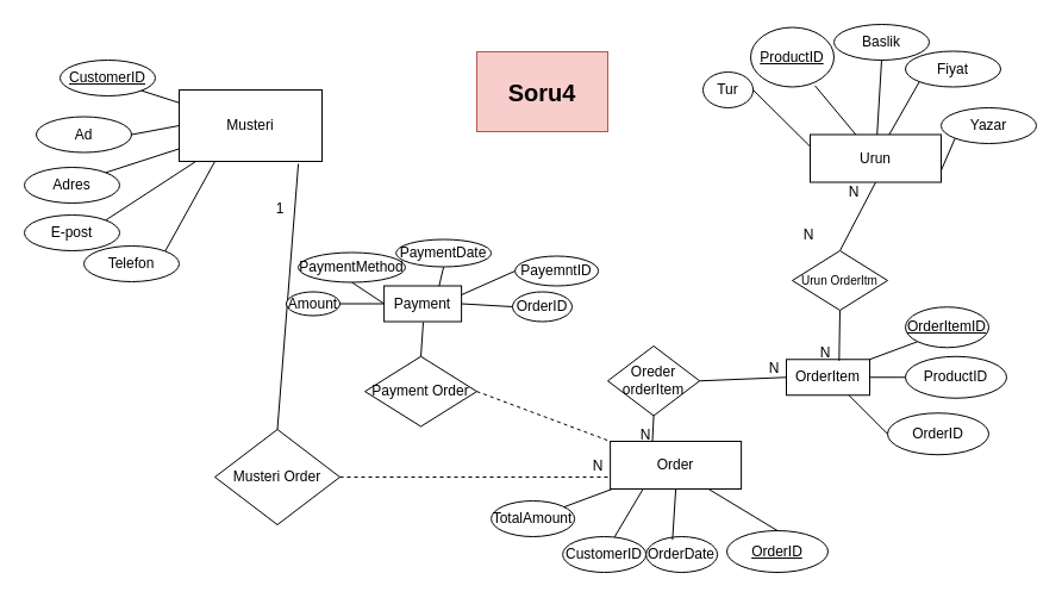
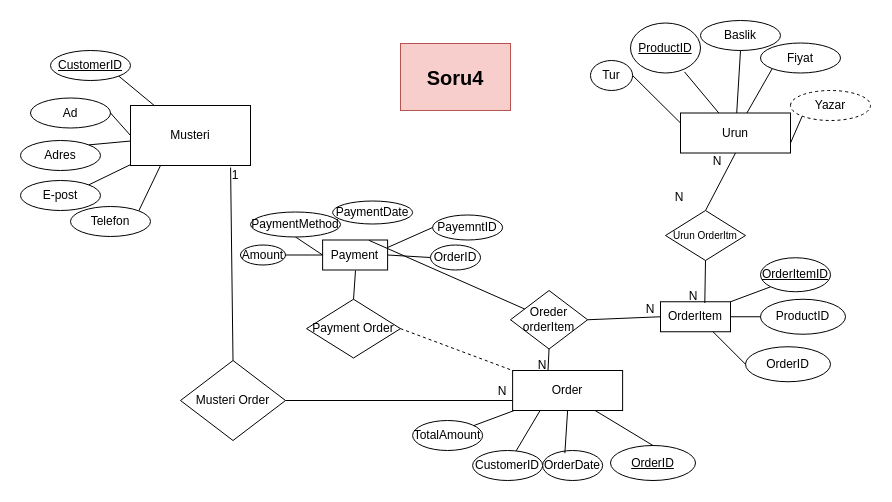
  <mxCell id="0" />
  <mxCell id="1" parent="0" />
- <mxCell id="2" value="Musteri" style="rounded=0;whiteSpace=wrap;html=1;" parent="1" vertex="1"><mxGeometry x="150" y="75" width="120" height="60" as="geometry" /></mxCell>
+ <mxCell id="2" value="Musteri" style="rounded=0;whiteSpace=wrap;html=1;" parent="1" vertex="1"><mxGeometry x="130" y="105" width="120" height="60" as="geometry" /></mxCell>
  <mxCell id="3" value="Adres" style="ellipse;whiteSpace=wrap;html=1;" parent="1" vertex="1"><mxGeometry y="140" width="80" height="30" as="geometry" x="20" /></mxCell>
  <mxCell id="4" value="Ad" style="ellipse;whiteSpace=wrap;html=1;" parent="1" vertex="1"><mxGeometry x="30" y="97.5" width="80" height="30" as="geometry" /></mxCell>
  <mxCell id="5" value="&lt;u&gt;CustomerID&lt;/u&gt;" style="ellipse;whiteSpace=wrap;html=1;" parent="1" vertex="1"><mxGeometry x="50" y="50" width="80" height="30" as="geometry" /></mxCell>
  <mxCell id="6" value="E-post" style="ellipse;whiteSpace=wrap;html=1;" parent="1" vertex="1"><mxGeometry y="180" width="80" height="30" as="geometry" x="20" /></mxCell>
  <mxCell id="7" value="" style="endArrow=none;html=1;rounded=0;entryX=1;entryY=1;entryDx=0;entryDy=0;" parent="1" source="2" target="5" edge="1"><mxGeometry width="50" height="50" relative="1" as="geometry"><mxPoint x="130" y="120" as="sourcePoint" /><mxPoint x="180" y="70" as="targetPoint" /></mxGeometry></mxCell>
  <mxCell id="8" value="" style="endArrow=none;html=1;rounded=0;entryX=0;entryY=0.5;entryDx=0;entryDy=0;exitX=1;exitY=0.5;exitDx=0;exitDy=0;" parent="1" source="4" target="2" edge="1"><mxGeometry width="50" height="50" relative="1" as="geometry"><mxPoint x="120" y="150" as="sourcePoint" /><mxPoint x="160" y="205" as="targetPoint" /></mxGeometry></mxCell>
  <mxCell id="9" value="" style="endArrow=none;html=1;rounded=0;exitX=1;exitY=0;exitDx=0;exitDy=0;" parent="1" source="3" target="2" edge="1"><mxGeometry width="50" height="50" relative="1" as="geometry"><mxPoint x="100" y="170" as="sourcePoint" /><mxPoint x="160" y="160" as="targetPoint" /></mxGeometry></mxCell>
  <mxCell id="10" value="" style="endArrow=none;html=1;rounded=0;exitX=1;exitY=0;exitDx=0;exitDy=0;" parent="1" source="6" target="2" edge="1"><mxGeometry width="50" height="50" relative="1" as="geometry"><mxPoint x="130" y="230" as="sourcePoint" /><mxPoint x="180" y="180" as="targetPoint" /></mxGeometry></mxCell>
  <mxCell id="11" value="Urun" style="rounded=0;whiteSpace=wrap;html=1;flipV=1;flipH=1;" parent="1" vertex="1"><mxGeometry x="680" y="112.5" width="110" height="40" as="geometry" /></mxCell>
  <mxCell id="12" value="Baslik" style="ellipse;whiteSpace=wrap;html=1;flipV=1;flipH=1;" parent="1" vertex="1"><mxGeometry x="700" y="20" width="80" height="30" as="geometry" /></mxCell>
  <mxCell id="13" value="Fiyat" style="ellipse;whiteSpace=wrap;html=1;flipV=1;flipH=1;" parent="1" vertex="1"><mxGeometry x="760" y="42.5" width="80" height="30" as="geometry" /></mxCell>
  <mxCell id="14" value="" style="endArrow=none;html=1;rounded=0;entryX=0.229;entryY=0.023;entryDx=0;entryDy=0;entryPerimeter=0;" parent="1" source="11" target="34" edge="1"><mxGeometry width="50" height="50" relative="1" as="geometry"><mxPoint x="476.726" y="255.345" as="sourcePoint" /><mxPoint x="635" y="30" as="targetPoint" /></mxGeometry></mxCell>
  <mxCell id="15" value="" style="endArrow=none;html=1;rounded=0;exitX=0.5;exitY=1;exitDx=0;exitDy=0;" parent="1" source="12" target="11" edge="1"><mxGeometry width="50" height="50" relative="1" as="geometry"><mxPoint x="468.966" y="337.978" as="sourcePoint" /><mxPoint x="408.966" y="347.978" as="targetPoint" /></mxGeometry></mxCell>
  <mxCell id="16" value="" style="endArrow=none;html=1;rounded=0;exitX=0;exitY=1;exitDx=0;exitDy=0;" parent="1" source="13" target="11" edge="1"><mxGeometry width="50" height="50" relative="1" as="geometry"><mxPoint x="500.249" y="354.655" as="sourcePoint" /><mxPoint x="450.249" y="404.655" as="targetPoint" /></mxGeometry></mxCell>
  <mxCell id="17" value="Order" style="rounded=0;whiteSpace=wrap;html=1;flipV=1;flipH=1;" parent="1" vertex="1"><mxGeometry x="512.11" y="370" width="110" height="40" as="geometry" /></mxCell>
  <mxCell id="18" value="TotalAmount" style="ellipse;whiteSpace=wrap;html=1;flipV=1;flipH=1;" parent="1" vertex="1"><mxGeometry x="412.11" y="420" width="70" height="30" as="geometry" /></mxCell>
  <mxCell id="19" value="OrderDate" style="ellipse;whiteSpace=wrap;html=1;flipV=1;flipH=1;" parent="1" vertex="1"><mxGeometry x="542.11" y="450" width="60" height="30" as="geometry" /></mxCell>
  <mxCell id="20" value="&lt;u&gt;OrderID&lt;/u&gt;" style="ellipse;whiteSpace=wrap;html=1;flipV=1;flipH=1;" parent="1" vertex="1"><mxGeometry x="610" y="445" width="85" height="35" as="geometry" /></mxCell>
  <mxCell id="21" value="" style="endArrow=none;html=1;rounded=0;entryX=0.5;entryY=0;entryDx=0;entryDy=0;exitX=0.75;exitY=1;exitDx=0;exitDy=0;" parent="1" source="17" target="20" edge="1"><mxGeometry width="50" height="50" relative="1" as="geometry"><mxPoint x="612.11" y="350" as="sourcePoint" /><mxPoint x="630.005" y="427.17" as="targetPoint" /></mxGeometry></mxCell>
  <mxCell id="22" value="" style="endArrow=none;html=1;rounded=0;entryX=0.5;entryY=1;entryDx=0;entryDy=0;exitX=0.629;exitY=0.911;exitDx=0;exitDy=0;exitPerimeter=0;" parent="1" source="19" target="17" edge="1"><mxGeometry width="50" height="50" relative="1" as="geometry"><mxPoint x="392.11" y="355" as="sourcePoint" /><mxPoint x="352.11" y="300" as="targetPoint" /></mxGeometry></mxCell>
  <mxCell id="23" value="" style="endArrow=none;html=1;rounded=0;" parent="1" source="18" target="17" edge="1"><mxGeometry width="50" height="50" relative="1" as="geometry"><mxPoint x="401.076" y="377.978" as="sourcePoint" /><mxPoint x="341.076" y="387.978" as="targetPoint" /></mxGeometry></mxCell>
  <mxCell id="24" style="edgeStyle=orthogonalEdgeStyle;rounded=0;orthogonalLoop=1;jettySize=auto;html=1;exitX=0.5;exitY=1;exitDx=0;exitDy=0;" parent="1" source="19" target="19" edge="1"><mxGeometry relative="1" as="geometry" /></mxCell>
  <mxCell id="25" value="" style="endArrow=none;html=1;rounded=0;entryX=0.5;entryY=1;entryDx=0;entryDy=0;exitX=0.5;exitY=0;exitDx=0;exitDy=0;" parent="1" source="50" target="11" edge="1"><mxGeometry width="50" height="50" relative="1" as="geometry"><mxPoint x="730" y="190" as="sourcePoint" /><mxPoint x="670" y="200" as="targetPoint" /></mxGeometry></mxCell>
  <mxCell id="26" value="" style="endArrow=none;html=1;rounded=0;entryX=0.5;entryY=1;entryDx=0;entryDy=0;" parent="1" target="46" edge="1"><mxGeometry width="50" height="50" relative="1" as="geometry"><mxPoint x="547.514" y="370" as="sourcePoint" /><mxPoint x="560" y="340" as="targetPoint" /></mxGeometry></mxCell>
  <mxCell id="27" value="N" style="text;html=1;align=center;verticalAlign=middle;whiteSpace=wrap;rounded=0;" parent="1" vertex="1"><mxGeometry x="707" y="156" width="20" height="10" as="geometry" /></mxCell>
  <mxCell id="28" value="N" style="text;html=1;align=center;verticalAlign=middle;whiteSpace=wrap;rounded=0;" parent="1" vertex="1"><mxGeometry x="532.11" y="360" width="20" height="10" as="geometry" /></mxCell>
  <mxCell id="29" value="Musteri Order" style="rhombus;whiteSpace=wrap;html=1;" parent="1" vertex="1"><mxGeometry x="180" y="360" width="105" height="80" as="geometry" /></mxCell>
  <mxCell id="30" value="" style="endArrow=none;html=1;rounded=0;entryX=0.834;entryY=1.034;entryDx=0;entryDy=0;exitX=0.5;exitY=0;exitDx=0;exitDy=0;entryPerimeter=0;" parent="1" source="29" target="2" edge="1"><mxGeometry width="50" height="50" relative="1" as="geometry"><mxPoint x="230" y="260" as="sourcePoint" /><mxPoint x="280" y="210" as="targetPoint" /></mxGeometry></mxCell>
- <mxCell id="31" value="" style="endArrow=none;html=1;rounded=0;entryX=0;entryY=0.75;entryDx=0;entryDy=0;exitX=1;exitY=0.5;exitDx=0;exitDy=0;dashed=1;" parent="1" source="29" target="17" edge="1"><mxGeometry width="50" height="50" relative="1" as="geometry"><mxPoint x="260" y="340" as="sourcePoint" /><mxPoint x="230" y="175" as="targetPoint" /></mxGeometry></mxCell>
+ <mxCell id="31" value="" style="endArrow=none;html=1;rounded=0;entryX=0;entryY=0.75;entryDx=0;entryDy=0;exitX=1;exitY=0.5;exitDx=0;exitDy=0;" parent="1" source="29" target="17" edge="1"><mxGeometry width="50" height="50" relative="1" as="geometry"><mxPoint x="260" y="340" as="sourcePoint" /><mxPoint x="230" y="175" as="targetPoint" /></mxGeometry></mxCell>
  <mxCell id="32" value="1" style="text;html=1;align=center;verticalAlign=middle;whiteSpace=wrap;rounded=0;" parent="1" vertex="1"><mxGeometry x="225" y="170" width="20" height="10" as="geometry" /></mxCell>
  <mxCell id="33" value="N" style="text;html=1;align=center;verticalAlign=middle;whiteSpace=wrap;rounded=0;" parent="1" vertex="1"><mxGeometry x="492.11" y="386" width="20" height="10" as="geometry" /></mxCell>
  <mxCell id="34" value="&lt;u&gt;ProductID&lt;/u&gt;" style="ellipse;whiteSpace=wrap;html=1;flipV=1;flipH=1;" parent="1" vertex="1"><mxGeometry x="630" y="22.5" width="70" height="50" as="geometry" /></mxCell>
  <mxCell id="35" value="Telefon" style="ellipse;whiteSpace=wrap;html=1;" parent="1" vertex="1"><mxGeometry x="70" y="206" width="80" height="30" as="geometry" /></mxCell>
  <mxCell id="36" value="" style="endArrow=none;html=1;rounded=0;exitX=1;exitY=0;exitDx=0;exitDy=0;entryX=0.25;entryY=1;entryDx=0;entryDy=0;" parent="1" source="35" target="2" edge="1"><mxGeometry width="50" height="50" relative="1" as="geometry"><mxPoint x="180" y="256" as="sourcePoint" /><mxPoint x="180" y="190" as="targetPoint" /></mxGeometry></mxCell>
  <mxCell id="37" value="CustomerID" style="ellipse;whiteSpace=wrap;html=1;flipV=1;flipH=1;" parent="1" vertex="1"><mxGeometry x="472.11" y="450" width="70" height="30" as="geometry" /></mxCell>
  <mxCell id="38" value="" style="endArrow=none;html=1;rounded=0;entryX=0.25;entryY=1;entryDx=0;entryDy=0;" parent="1" source="37" target="17" edge="1"><mxGeometry width="50" height="50" relative="1" as="geometry"><mxPoint x="411.076" y="387.978" as="sourcePoint" /><mxPoint x="555.11" y="420" as="targetPoint" /></mxGeometry></mxCell>
  <mxCell id="39" value="OrderItem" style="rounded=0;whiteSpace=wrap;html=1;" parent="1" vertex="1"><mxGeometry x="660" y="301.25" width="70" height="30" as="geometry" /></mxCell>
  <mxCell id="40" value="ProductID" style="ellipse;whiteSpace=wrap;html=1;flipV=1;flipH=1;" parent="1" vertex="1"><mxGeometry x="760" y="298.75" width="85" height="35" as="geometry" /></mxCell>
  <mxCell id="41" value="" style="endArrow=none;html=1;rounded=0;entryX=0;entryY=0.5;entryDx=0;entryDy=0;" parent="1" source="39" target="40" edge="1"><mxGeometry width="50" height="50" relative="1" as="geometry"><mxPoint x="740" y="321.25" as="sourcePoint" /><mxPoint x="775.005" y="338.42" as="targetPoint" /></mxGeometry></mxCell>
  <mxCell id="42" value="" style="endArrow=none;html=1;rounded=0;entryX=0;entryY=1;entryDx=0;entryDy=0;exitX=1;exitY=0;exitDx=0;exitDy=0;" parent="1" source="39" target="43" edge="1"><mxGeometry width="50" height="50" relative="1" as="geometry"><mxPoint x="737.5" y="287.5" as="sourcePoint" /><mxPoint x="657.5" y="204.5" as="targetPoint" /></mxGeometry></mxCell>
  <mxCell id="43" value="&lt;u&gt;OrderItemID&lt;/u&gt;" style="ellipse;whiteSpace=wrap;html=1;flipV=1;flipH=1;" parent="1" vertex="1"><mxGeometry x="760" y="257.25" width="70" height="34" as="geometry" /></mxCell>
  <mxCell id="44" value="OrderID" style="ellipse;whiteSpace=wrap;html=1;flipV=1;flipH=1;" parent="1" vertex="1"><mxGeometry x="745" y="346.25" width="85" height="35" as="geometry" /></mxCell>
  <mxCell id="45" value="" style="endArrow=none;html=1;rounded=0;entryX=0;entryY=0.5;entryDx=0;entryDy=0;exitX=0.75;exitY=1;exitDx=0;exitDy=0;" parent="1" source="39" target="44" edge="1"><mxGeometry width="50" height="50" relative="1" as="geometry"><mxPoint x="715" y="363.75" as="sourcePoint" /><mxPoint x="760.005" y="385.92" as="targetPoint" /></mxGeometry></mxCell>
  <mxCell id="46" value="Oreder orderItem" style="rhombus;whiteSpace=wrap;html=1;" parent="1" vertex="1"><mxGeometry x="510" y="290" width="77.11" height="58.5" as="geometry" /></mxCell>
  <mxCell id="47" value="" style="endArrow=none;html=1;rounded=0;entryX=0;entryY=0.5;entryDx=0;entryDy=0;exitX=1;exitY=0.5;exitDx=0;exitDy=0;" parent="1" source="49" target="39" edge="1"><mxGeometry width="50" height="50" relative="1" as="geometry"><mxPoint x="557.514" y="380" as="sourcePoint" /><mxPoint x="559" y="329" as="targetPoint" /></mxGeometry></mxCell>
  <mxCell id="48" value="" style="endArrow=none;html=1;rounded=0;entryX=0;entryY=0.5;entryDx=0;entryDy=0;exitX=1;exitY=0.5;exitDx=0;exitDy=0;" parent="1" source="46" target="39" edge="1"><mxGeometry width="50" height="50" relative="1" as="geometry"><mxPoint x="587" y="319" as="sourcePoint" /><mxPoint x="660" y="316" as="targetPoint" /></mxGeometry></mxCell>
  <mxCell id="49" value="N" style="text;html=1;align=center;verticalAlign=middle;whiteSpace=wrap;rounded=0;" parent="1" vertex="1"><mxGeometry x="640" y="304.25" width="20" height="10" as="geometry" /></mxCell>
  <mxCell id="50" value="&lt;font style=&quot;font-size: 10px;&quot;&gt;Urun OrderItm&lt;/font&gt;" style="rhombus;whiteSpace=wrap;html=1;" parent="1" vertex="1"><mxGeometry x="665" y="210" width="80" height="50" as="geometry" /></mxCell>
  <mxCell id="51" value="N" style="text;html=1;align=center;verticalAlign=middle;whiteSpace=wrap;rounded=0;" parent="1" vertex="1"><mxGeometry x="669" y="192" width="20" height="10" as="geometry" /></mxCell>
  <mxCell id="52" value="N" style="text;html=1;align=center;verticalAlign=middle;whiteSpace=wrap;rounded=0;" parent="1" vertex="1"><mxGeometry x="683" y="291.25" width="20" height="10" as="geometry" /></mxCell>
  <mxCell id="53" value="" style="endArrow=none;html=1;rounded=0;entryX=0.5;entryY=1;entryDx=0;entryDy=0;exitX=0.633;exitY=0.04;exitDx=0;exitDy=0;exitPerimeter=0;" parent="1" source="39" target="50" edge="1"><mxGeometry width="50" height="50" relative="1" as="geometry"><mxPoint x="600" y="290" as="sourcePoint" /><mxPoint x="650" y="240" as="targetPoint" /></mxGeometry></mxCell>
  <mxCell id="54" value="Payment" style="rounded=0;whiteSpace=wrap;html=1;" parent="1" vertex="1"><mxGeometry x="322.11" y="239.5" width="65" height="30" as="geometry" /></mxCell>
  <mxCell id="55" value="PayemntID" style="ellipse;whiteSpace=wrap;html=1;" parent="1" vertex="1"><mxGeometry x="432.11" y="214.5" width="70" height="25" as="geometry" /></mxCell>
  <mxCell id="56" value="" style="endArrow=none;html=1;rounded=0;entryX=0;entryY=0.5;entryDx=0;entryDy=0;exitX=1;exitY=0.25;exitDx=0;exitDy=0;" parent="1" source="54" target="55" edge="1"><mxGeometry width="50" height="50" relative="1" as="geometry"><mxPoint x="372.11" y="239.5" as="sourcePoint" /><mxPoint x="422.11" y="189.5" as="targetPoint" /></mxGeometry></mxCell>
  <mxCell id="57" value="" style="endArrow=none;html=1;rounded=0;entryX=0;entryY=0.5;entryDx=0;entryDy=0;exitX=1;exitY=0.5;exitDx=0;exitDy=0;" parent="1" source="65" edge="1"><mxGeometry width="50" height="50" relative="1" as="geometry"><mxPoint x="397.11" y="282.5" as="sourcePoint" /><mxPoint x="442.11" y="262" as="targetPoint" /></mxGeometry></mxCell>
  <mxCell id="58" value="PaymentMethod" style="ellipse;whiteSpace=wrap;html=1;" parent="1" vertex="1"><mxGeometry x="250" y="211.5" width="90" height="25" as="geometry" /></mxCell>
  <mxCell id="59" value="" style="endArrow=none;html=1;rounded=0;entryX=0.5;entryY=1;entryDx=0;entryDy=0;exitX=0;exitY=0.5;exitDx=0;exitDy=0;" parent="1" source="54" target="58" edge="1"><mxGeometry width="50" height="50" relative="1" as="geometry"><mxPoint x="226.11" y="216.5" as="sourcePoint" /><mxPoint x="320.055" y="236.5" as="targetPoint" /></mxGeometry></mxCell>
  <mxCell id="60" value="PaymentDate" style="ellipse;whiteSpace=wrap;html=1;" parent="1" vertex="1"><mxGeometry x="332.11" y="200.5" width="80" height="23" as="geometry" /></mxCell>
- <mxCell id="61" value="" style="endArrow=none;html=1;rounded=0;entryX=0.5;entryY=1;entryDx=0;entryDy=0;exitX=0.711;exitY=0.009;exitDx=0;exitDy=0;exitPerimeter=0;" parent="1" source="54" target="60" edge="1"><mxGeometry width="50" height="50" relative="1" as="geometry"><mxPoint x="275" y="216.5" as="sourcePoint" /><mxPoint x="320" y="186.5" as="targetPoint" /></mxGeometry></mxCell>
+ <mxCell id="61" value="" style="endArrow=none;html=1;rounded=0;exitX=0.711;exitY=0.009;exitDx=0;exitDy=0;exitPerimeter=0;" parent="1" source="54" target="46" edge="1"><mxGeometry width="50" height="50" relative="1" as="geometry"><mxPoint x="275" y="216.5" as="sourcePoint" /><mxPoint x="320" y="186.5" as="targetPoint" /></mxGeometry></mxCell>
  <mxCell id="62" value="Amount" style="ellipse;whiteSpace=wrap;html=1;" parent="1" vertex="1"><mxGeometry x="240" y="244.5" width="45" height="20" as="geometry" /></mxCell>
  <mxCell id="63" value="" style="endArrow=none;html=1;rounded=0;entryX=1;entryY=0.5;entryDx=0;entryDy=0;exitX=0;exitY=0.5;exitDx=0;exitDy=0;" parent="1" source="54" target="62" edge="1"><mxGeometry width="50" height="50" relative="1" as="geometry"><mxPoint x="240" y="279.5" as="sourcePoint" /><mxPoint x="285" y="249.5" as="targetPoint" /></mxGeometry></mxCell>
  <mxCell id="64" value="" style="endArrow=none;html=1;rounded=0;entryX=0;entryY=0.5;entryDx=0;entryDy=0;exitX=1;exitY=0.5;exitDx=0;exitDy=0;" parent="1" source="54" target="65" edge="1"><mxGeometry width="50" height="50" relative="1" as="geometry"><mxPoint x="387" y="254.5" as="sourcePoint" /><mxPoint x="442.11" y="262" as="targetPoint" /></mxGeometry></mxCell>
  <mxCell id="65" value="OrderID" style="ellipse;whiteSpace=wrap;html=1;" parent="1" vertex="1"><mxGeometry x="430" y="244.5" width="50" height="25" as="geometry" /></mxCell>
  <mxCell id="66" value="Payment Order" style="rhombus;whiteSpace=wrap;html=1;" parent="1" vertex="1"><mxGeometry x="306.06" y="298.75" width="93.94" height="58.75" as="geometry" /></mxCell>
  <mxCell id="67" value="" style="endArrow=none;html=1;rounded=0;exitX=0.5;exitY=0;exitDx=0;exitDy=0;" parent="1" source="66" edge="1"><mxGeometry width="50" height="50" relative="1" as="geometry"><mxPoint x="290" y="350" as="sourcePoint" /><mxPoint x="355" y="270" as="targetPoint" /></mxGeometry></mxCell>
  <mxCell id="68" value="" style="endArrow=none;html=1;rounded=0;entryX=0;entryY=0;entryDx=0;entryDy=0;exitX=1;exitY=0.5;exitDx=0;exitDy=0;dashed=1;" parent="1" source="66" target="17" edge="1"><mxGeometry width="50" height="50" relative="1" as="geometry"><mxPoint x="250" y="240" as="sourcePoint" /><mxPoint x="300" y="190" as="targetPoint" /></mxGeometry></mxCell>
- <mxCell id="69" value="Yazar" style="ellipse;whiteSpace=wrap;html=1;flipV=1;flipH=1;" vertex="1" parent="1"><mxGeometry x="790" y="90" width="80" height="30" as="geometry" /></mxCell>
+ <mxCell id="69" value="Yazar" style="ellipse;whiteSpace=wrap;html=1;flipV=1;flipH=1;dashed=1;" vertex="1" parent="1"><mxGeometry x="790" y="90" width="80" height="30" as="geometry" /></mxCell>
  <mxCell id="70" value="" style="endArrow=none;html=1;rounded=0;exitX=0;exitY=1;exitDx=0;exitDy=0;entryX=1;entryY=0.75;entryDx=0;entryDy=0;" edge="1" parent="1" source="69" target="11"><mxGeometry width="50" height="50" relative="1" as="geometry"><mxPoint x="510.249" y="383.655" as="sourcePoint" /><mxPoint x="756" y="142" as="targetPoint" /></mxGeometry></mxCell>
  <mxCell id="71" value="Tur" style="ellipse;whiteSpace=wrap;html=1;flipV=1;flipH=1;" vertex="1" parent="1"><mxGeometry x="590" y="60" width="42.11" height="30" as="geometry" /></mxCell>
  <mxCell id="72" value="" style="endArrow=none;html=1;rounded=0;exitX=1;exitY=0.5;exitDx=0;exitDy=0;entryX=0;entryY=0.25;entryDx=0;entryDy=0;" edge="1" parent="1" source="71" target="11"><mxGeometry width="50" height="50" relative="1" as="geometry"><mxPoint x="306.359" y="394.155" as="sourcePoint" /><mxPoint x="552.11" y="152.5" as="targetPoint" /></mxGeometry></mxCell>
  <mxCell id="73" value="&lt;b&gt;&lt;font style=&quot;font-size: 20px;&quot;&gt;Soru4&lt;/font&gt;&lt;/b&gt;" style="text;html=1;align=center;verticalAlign=middle;whiteSpace=wrap;rounded=0;fillColor=#f8cecc;strokeColor=#b85450;" vertex="1" parent="1"><mxGeometry x="400" y="43" width="110" height="67" as="geometry" /></mxCell>
